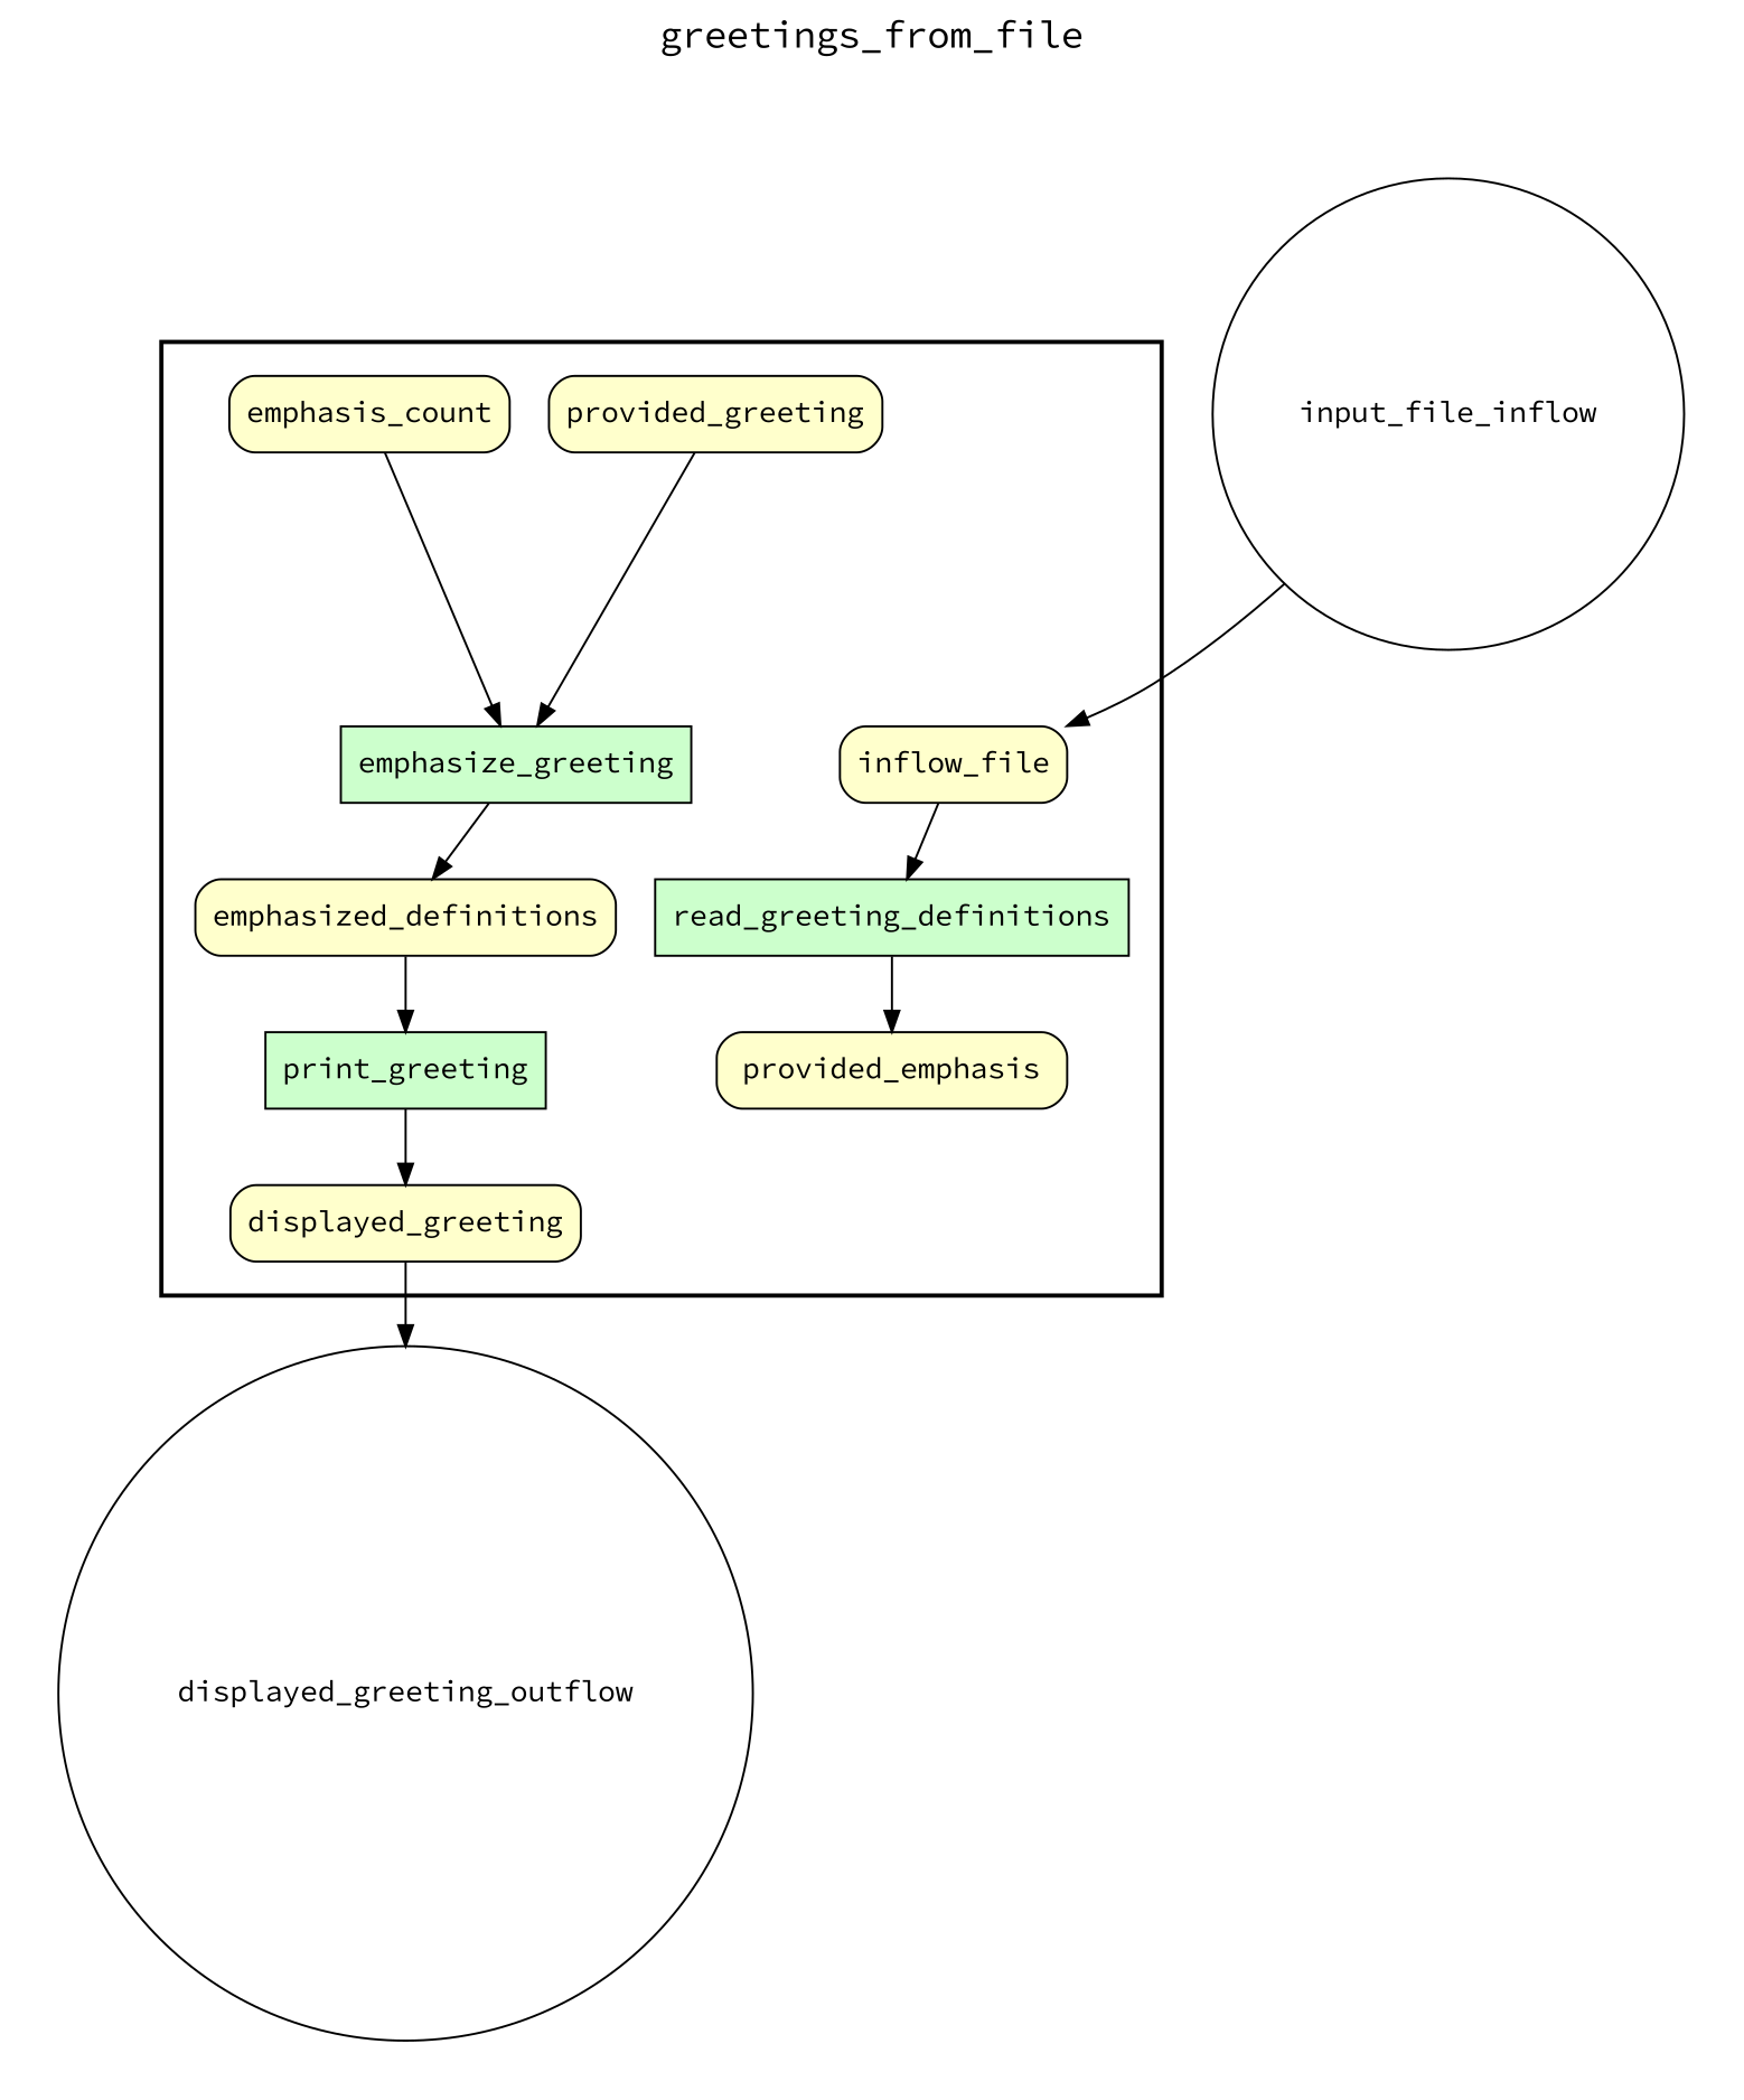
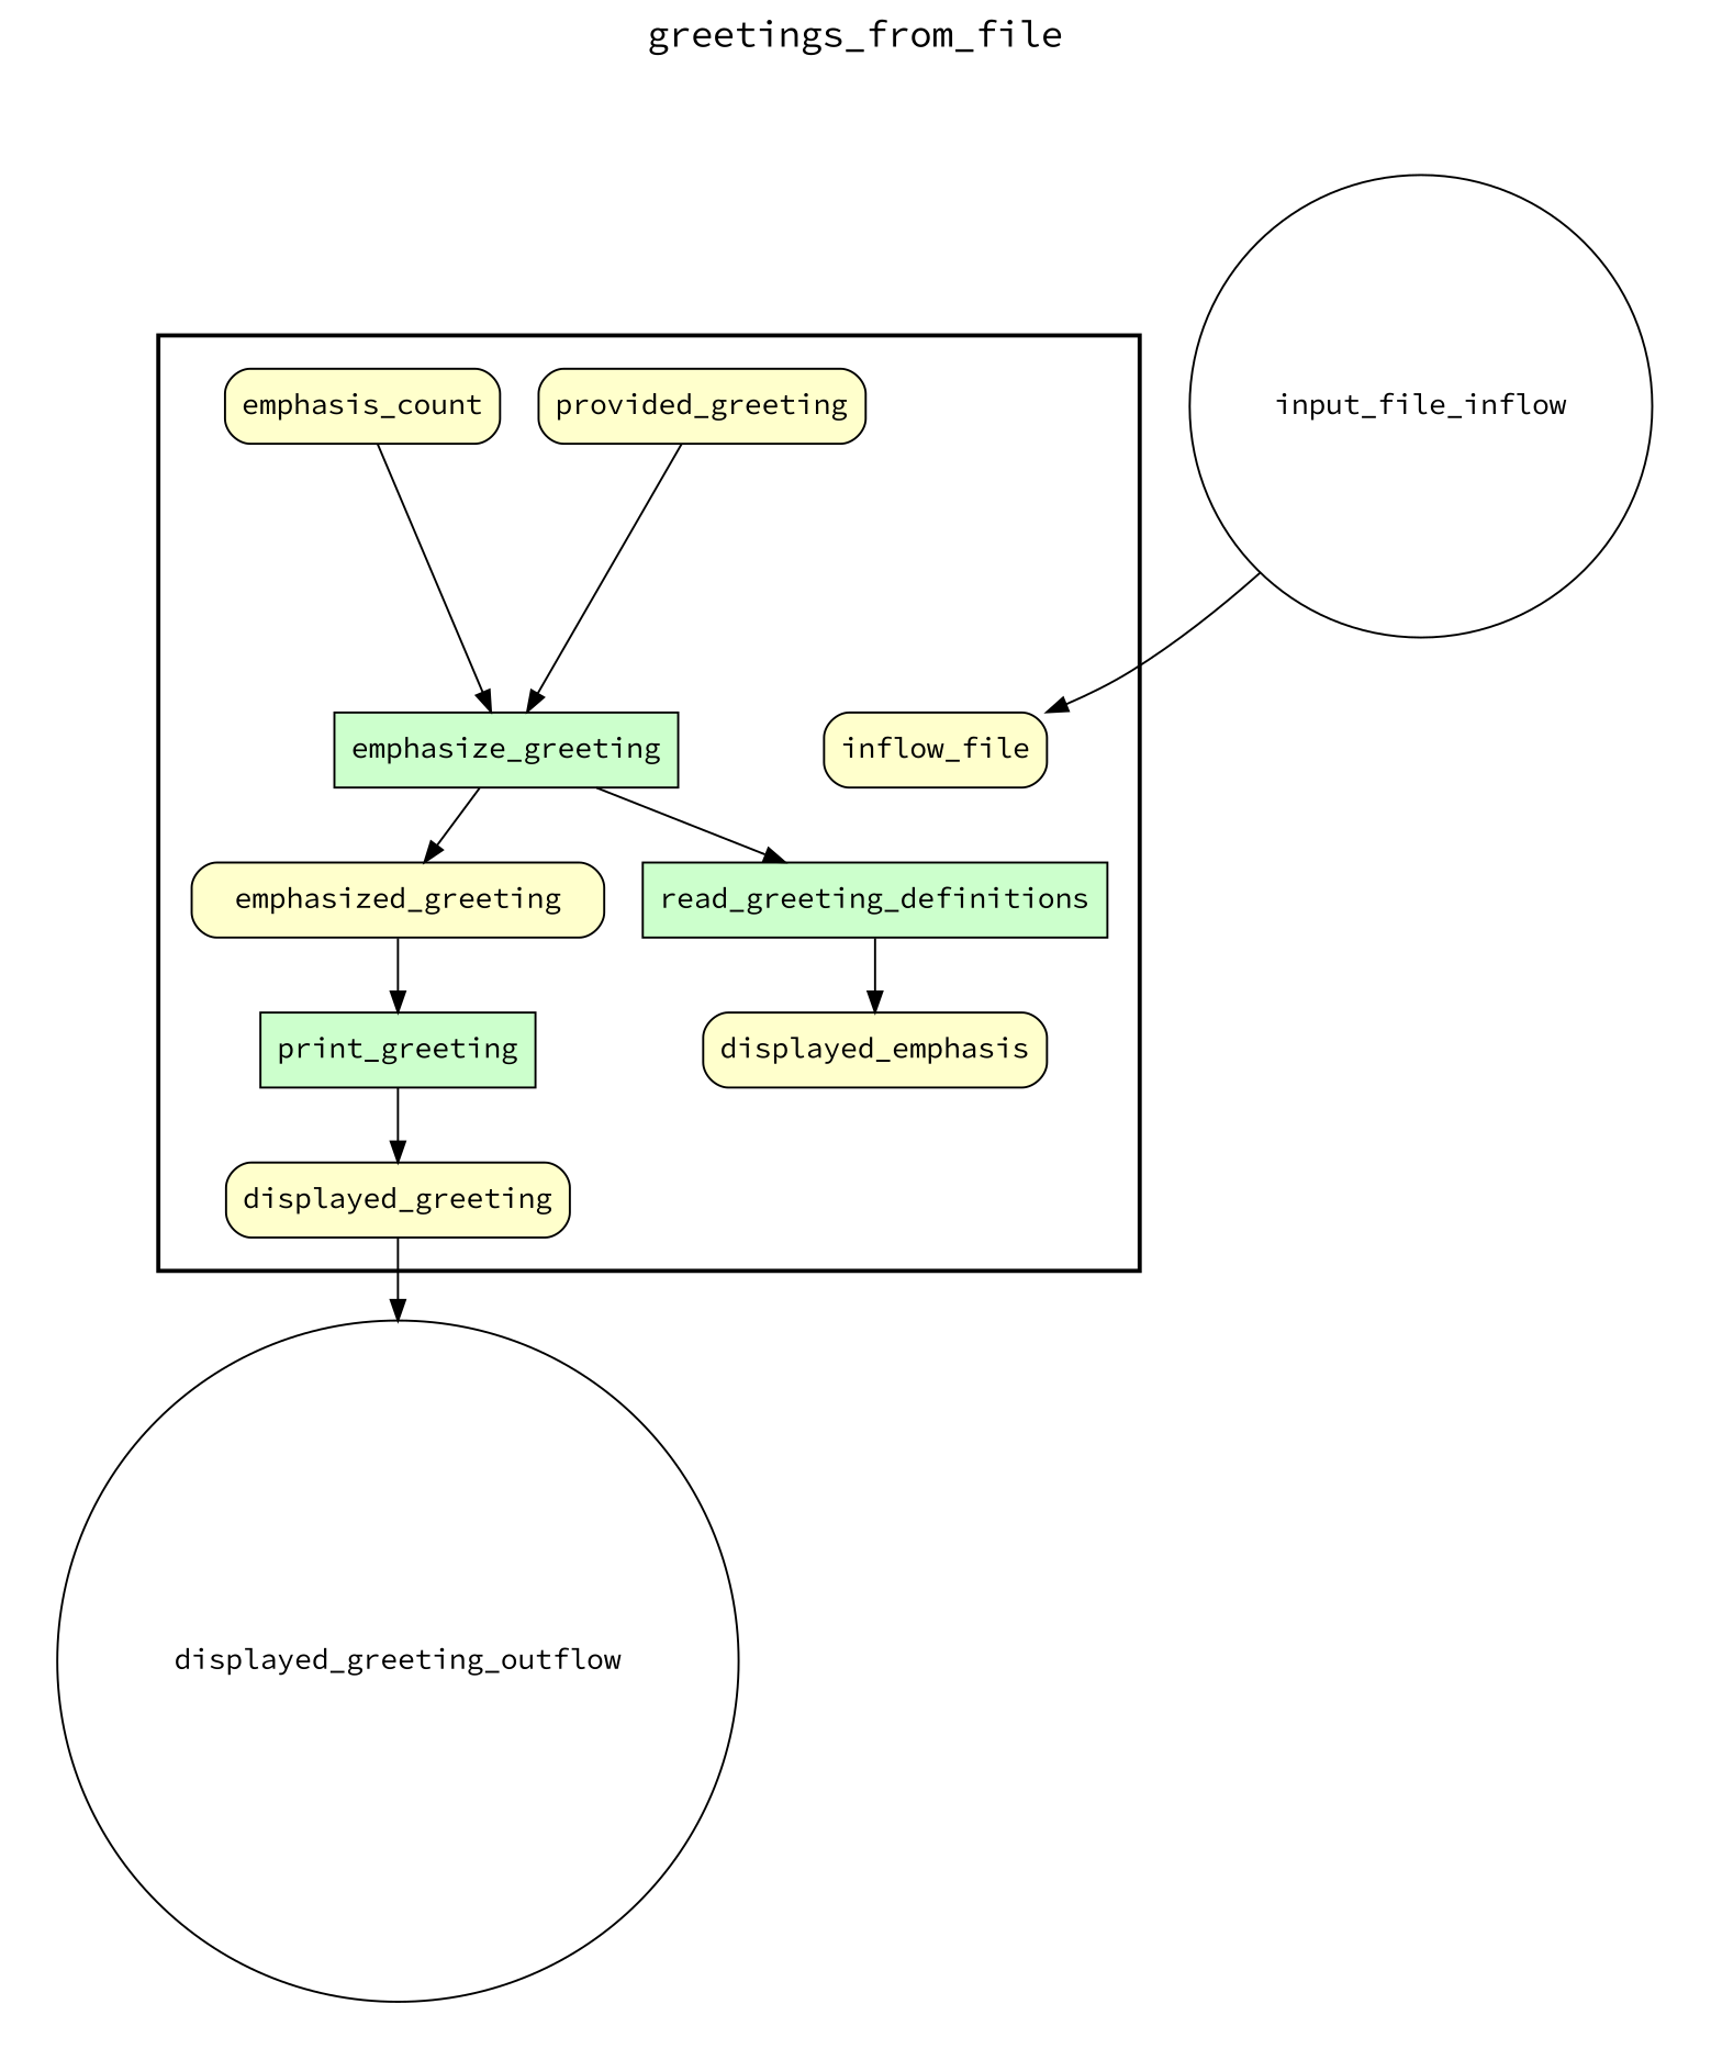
  digraph {
    fontname="Source Code Pro"
    fontsize=18
    label=greetings_from_file
    labelloc=t
    rankdir=TB
    node [fillcolor="#FFFFCC" fontname="Source Code Pro" peripheries=1 shape=box style="rounded,filled"]
    edge [fontname="Source Code Pro"]
    read_greeting_definitions [fillcolor="#CCFFCC" style=filled]
    emphasize_greeting [fillcolor="#CCFFCC" style=filled]
    print_greeting [fillcolor="#CCFFCC" style=filled]
    n4 [label=inflow_file]
    provided_greeting
-   provided_emphasis
+   provided_emphasis [label=displayed_emphasis]
    emphasis_count
-   emphasized_greeting [label=emphasized_definitions]
+   emphasized_greeting
    displayed_greeting
    input_file_inflow [fillcolor="#FFFFFF" shape=circle width=0.2 style=""]
    displayed_greeting_outflow [fillcolor="#FFFFFF" shape=circle width=0.2 style=""]
    subgraph cluster_1 {
      color=black
      label=""
      penwidth=2
      subgraph cluster_2 {
        color=white
        label=""
        penwidth=2
        read_greeting_definitions
        emphasize_greeting
        print_greeting
        n4
        provided_greeting
        provided_emphasis
        emphasis_count
        emphasized_greeting
        displayed_greeting
      }
    }
    subgraph cluster_3 {
      color=white
      label=""
      penwidth=2
      subgraph cluster_4 {
        color=white
        label=""
        penwidth=2
        input_file_inflow
      }
    }
    subgraph cluster_5 {
      color=white
      label=""
      penwidth=2
      subgraph cluster_6 {
        color=white
        label=""
        penwidth=2
        displayed_greeting_outflow
      }
    }
    read_greeting_definitions -> provided_emphasis
    emphasize_greeting -> emphasized_greeting
    print_greeting -> displayed_greeting
-   n4 -> read_greeting_definitions
+   emphasize_greeting -> read_greeting_definitions
    provided_greeting -> emphasize_greeting
    emphasis_count -> emphasize_greeting
    emphasized_greeting -> print_greeting
    displayed_greeting -> displayed_greeting_outflow
    input_file_inflow -> n4
  }
